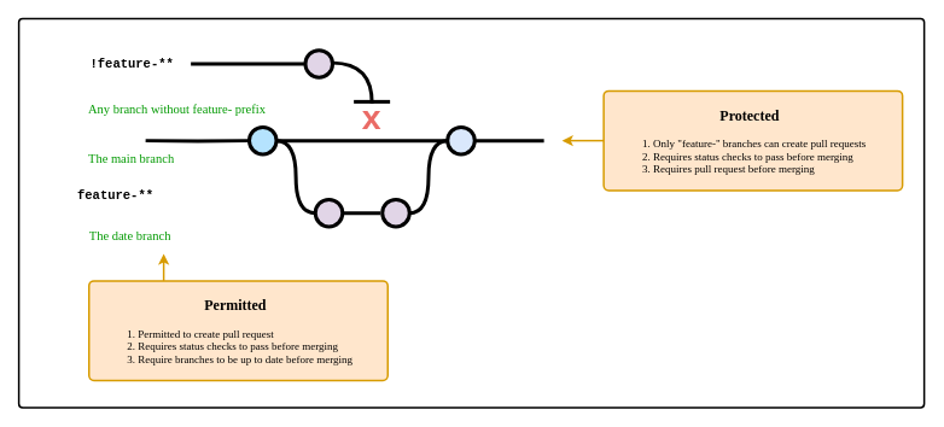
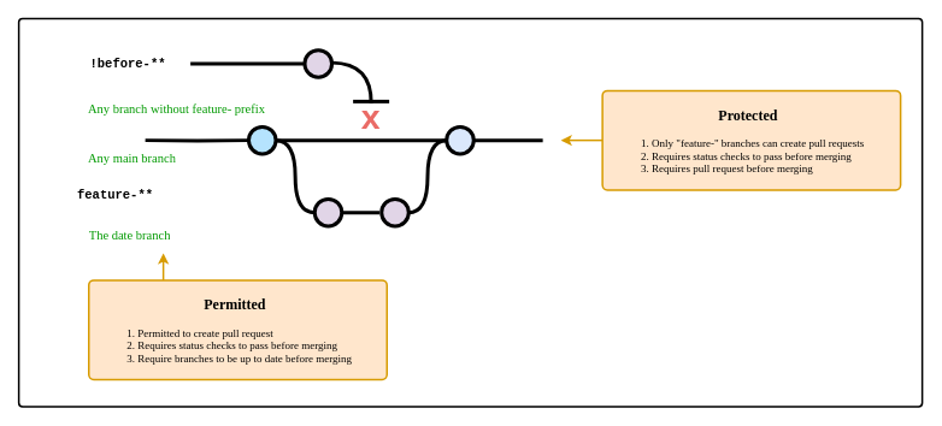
  <mxCell id="0" />
  <mxCell id="1" parent="0" />
  <mxCell id="2" value="" style="rounded=1;whiteSpace=wrap;html=1;strokeWidth=2;fontFamily=Tahoma;fontSize=38;fontColor=#EA6B66;arcSize=1;" parent="1" vertex="1"><mxGeometry x="20" y="20" width="1000" height="430" as="geometry" /></mxCell>
  <mxCell id="3" value="" style="edgeStyle=orthogonalEdgeStyle;rounded=0;html=1;jettySize=auto;orthogonalLoop=1;plain-blue;endArrow=none;endFill=0;strokeWidth=4;strokeColor=#000000;" parent="1" source="5" target="7" edge="1"><mxGeometry x="354.5" y="365" as="geometry" /></mxCell>
  <mxCell id="4" style="edgeStyle=orthogonalEdgeStyle;curved=1;rounded=0;html=1;exitX=1;exitY=0.5;exitPerimeter=0;entryX=0;entryY=0.5;entryPerimeter=0;endArrow=none;endFill=0;jettySize=auto;orthogonalLoop=1;strokeWidth=4;fontSize=15;" parent="1" source="5" target="10" edge="1"><mxGeometry relative="1" as="geometry" /></mxCell>
  <mxCell id="5" value="" style="verticalLabelPosition=bottom;verticalAlign=top;html=1;strokeWidth=4;shape=mxgraph.flowchart.on-page_reference;plain-blue;gradientColor=none;fillColor=#B5E3Fe;strokeColor=#000000;" parent="1" vertex="1"><mxGeometry x="274.5" y="140" width="30" height="30" as="geometry" /></mxCell>
  <mxCell id="6" value="" style="edgeStyle=orthogonalEdgeStyle;curved=1;rounded=0;orthogonalLoop=1;jettySize=auto;html=1;endArrow=none;endFill=0;strokeWidth=4;fontFamily=Courier New;fontSize=16;" parent="1" source="7" edge="1"><mxGeometry relative="1" as="geometry"><mxPoint x="600" y="155" as="targetPoint" /></mxGeometry></mxCell>
  <mxCell id="7" value="" style="verticalLabelPosition=bottom;verticalAlign=top;html=1;strokeWidth=4;shape=mxgraph.flowchart.on-page_reference;plain-blue;gradientColor=none;strokeColor=#000000;" parent="1" vertex="1"><mxGeometry x="493.5" y="140" width="30" height="30" as="geometry" /></mxCell>
  <mxCell id="8" value="" style="edgeStyle=orthogonalEdgeStyle;rounded=0;html=1;jettySize=auto;orthogonalLoop=1;strokeWidth=4;endArrow=none;endFill=0;" parent="1" target="5" edge="1"><mxGeometry x="254.5" y="365" as="geometry"><mxPoint x="160" y="155" as="sourcePoint" /></mxGeometry></mxCell>
  <mxCell id="9" style="edgeStyle=orthogonalEdgeStyle;curved=1;rounded=0;html=1;exitX=1;exitY=0.5;exitPerimeter=0;entryX=0;entryY=0.5;entryPerimeter=0;endArrow=none;endFill=0;jettySize=auto;orthogonalLoop=1;strokeWidth=4;fontSize=15;" parent="1" source="10" edge="1"><mxGeometry relative="1" as="geometry"><mxPoint x="419.5" y="235" as="targetPoint" /></mxGeometry></mxCell>
  <mxCell id="10" value="" style="verticalLabelPosition=bottom;verticalAlign=top;html=1;strokeWidth=4;shape=mxgraph.flowchart.on-page_reference;plain-purple;gradientColor=none;strokeColor=#000000;" parent="1" vertex="1"><mxGeometry x="347.5" y="220" width="30" height="30" as="geometry" /></mxCell>
  <mxCell id="11" style="edgeStyle=orthogonalEdgeStyle;curved=1;rounded=0;html=1;exitX=1;exitY=0.5;exitPerimeter=0;entryX=0;entryY=0.5;entryPerimeter=0;endArrow=none;endFill=0;jettySize=auto;orthogonalLoop=1;strokeWidth=4;fontSize=15;" parent="1" source="12" target="7" edge="1"><mxGeometry relative="1" as="geometry" /></mxCell>
  <mxCell id="12" value="" style="verticalLabelPosition=bottom;verticalAlign=top;html=1;strokeWidth=4;shape=mxgraph.flowchart.on-page_reference;plain-purple;gradientColor=none;strokeColor=#000000;" parent="1" vertex="1"><mxGeometry x="421.5" y="220" width="30" height="30" as="geometry" /></mxCell>
  <mxCell id="13" value="feature-**" style="text;html=1;strokeColor=none;fillColor=none;align=left;verticalAlign=middle;whiteSpace=wrap;overflow=hidden;fontSize=14;fontStyle=1;fontFamily=Courier New;" parent="1" vertex="1"><mxGeometry x="82.5" y="205" width="240" height="20" as="geometry" /></mxCell>
- <mxCell id="14" value="The main branch&lt;br&gt;" style="text;html=1;strokeColor=none;fillColor=none;align=left;verticalAlign=middle;whiteSpace=wrap;overflow=hidden;fontSize=14;fontStyle=0;fontColor=#009900;fontFamily=Tahoma;" parent="1" vertex="1"><mxGeometry x="95.25" y="165" width="132.25" height="20" as="geometry" /></mxCell>
+ <mxCell id="14" value="Any main branch&lt;br&gt;" style="text;html=1;strokeColor=none;fillColor=none;align=left;verticalAlign=middle;whiteSpace=wrap;overflow=hidden;fontSize=14;fontStyle=0;fontColor=#009900;fontFamily=Tahoma;" parent="1" vertex="1"><mxGeometry x="95.25" y="165" width="132.25" height="20" as="geometry" /></mxCell>
  <mxCell id="15" value="The date branch" style="text;html=1;strokeColor=none;fillColor=none;align=left;verticalAlign=middle;whiteSpace=wrap;overflow=hidden;fontSize=14;fontStyle=0;fontColor=#009900;fontFamily=Tahoma;" parent="1" vertex="1"><mxGeometry x="96.25" y="250" width="202.25" height="20" as="geometry" /></mxCell>
  <mxCell id="16" value="" style="endArrow=classic;html=1;rounded=0;strokeWidth=2;fillColor=#ffe6cc;strokeColor=#d79b00;exitX=0;exitY=0.5;exitDx=0;exitDy=0;" parent="1" source="17" edge="1"><mxGeometry width="50" height="50" relative="1" as="geometry"><mxPoint x="696" y="105" as="sourcePoint" /><mxPoint x="620" y="155" as="targetPoint" /></mxGeometry></mxCell>
  <mxCell id="17" value="&lt;h3 style=&quot;&quot;&gt;&lt;span style=&quot;font-size: 12px;&quot;&gt;&amp;nbsp; &amp;nbsp; &amp;nbsp; &lt;/span&gt;&lt;font style=&quot;font-size: 16px;&quot;&gt;Protected&lt;/font&gt;&lt;/h3&gt;&lt;div style=&quot;text-align: left; font-size: 12px;&quot;&gt;&lt;ol style=&quot;font-size: 12px;&quot;&gt;&lt;li style=&quot;font-size: 12px;&quot;&gt;&lt;span style=&quot;background-color: initial; font-size: 12px;&quot;&gt;Only &quot;feature-&quot; branches can create pull requests&lt;/span&gt;&lt;/li&gt;&lt;li style=&quot;font-size: 12px;&quot;&gt;&lt;span style=&quot;background-color: initial; font-size: 12px;&quot;&gt;Requires status checks to pass before merging&lt;/span&gt;&lt;/li&gt;&lt;li style=&quot;font-size: 12px;&quot;&gt;&lt;span style=&quot;background-color: initial; font-size: 12px;&quot;&gt;Requires pull request before merging&lt;/span&gt;&lt;/li&gt;&lt;/ol&gt;&lt;/div&gt;" style="rounded=1;whiteSpace=wrap;html=1;strokeWidth=2;fillColor=#ffe6cc;strokeColor=#d79b00;arcSize=5;fontSize=12;spacingLeft=-25;fontFamily=Tahoma;" parent="1" vertex="1"><mxGeometry x="666" y="100" width="330" height="110" as="geometry" /></mxCell>
- <mxCell id="18" value="!feature-**" style="text;html=1;strokeColor=none;fillColor=none;align=left;verticalAlign=middle;whiteSpace=wrap;overflow=hidden;fontSize=14;fontStyle=1;fontFamily=Courier New;" parent="1" vertex="1"><mxGeometry x="96.5" y="60" width="240" height="20" as="geometry" /></mxCell>
+ <mxCell id="18" value="!before-**" style="text;html=1;strokeColor=none;fillColor=none;align=left;verticalAlign=middle;whiteSpace=wrap;overflow=hidden;fontSize=14;fontStyle=1;fontFamily=Courier New;" parent="1" vertex="1"><mxGeometry x="96.5" y="60" width="240" height="20" as="geometry" /></mxCell>
  <mxCell id="19" value="Any branch without feature- prefix" style="text;html=1;strokeColor=none;fillColor=none;align=left;verticalAlign=middle;whiteSpace=wrap;overflow=hidden;fontSize=14;fontStyle=0;fontColor=#009900;fontFamily=Tahoma;" parent="1" vertex="1"><mxGeometry x="95.25" y="110" width="254.75" height="20" as="geometry" /></mxCell>
  <mxCell id="20" value="" style="edgeStyle=orthogonalEdgeStyle;rounded=0;html=1;jettySize=auto;orthogonalLoop=1;strokeWidth=4;endArrow=none;endFill=0;entryX=1;entryY=0.5;entryDx=0;entryDy=0;" parent="1" target="18" edge="1"><mxGeometry x="253.5" y="279.5" as="geometry"><mxPoint x="220" y="70" as="sourcePoint" /><mxPoint x="274" y="69.5" as="targetPoint" /><Array as="points"><mxPoint x="210" y="70" /><mxPoint x="210" y="70" /></Array></mxGeometry></mxCell>
  <mxCell id="21" value="" style="verticalLabelPosition=bottom;verticalAlign=top;html=1;strokeWidth=4;shape=mxgraph.flowchart.on-page_reference;plain-purple;gradientColor=none;strokeColor=#000000;" parent="1" vertex="1"><mxGeometry x="336.5" y="55" width="30" height="30" as="geometry" /></mxCell>
  <mxCell id="22" style="edgeStyle=orthogonalEdgeStyle;curved=1;rounded=0;html=1;exitX=1;exitY=0.5;exitPerimeter=0;endArrow=none;endFill=0;jettySize=auto;orthogonalLoop=1;strokeWidth=4;fontSize=15;" parent="1" edge="1"><mxGeometry relative="1" as="geometry"><mxPoint x="366.5" y="69" as="sourcePoint" /><mxPoint x="410" y="114" as="targetPoint" /></mxGeometry></mxCell>
  <mxCell id="23" value="" style="endArrow=none;html=1;rounded=0;strokeWidth=4;fontSize=16;" parent="1" edge="1"><mxGeometry width="50" height="50" relative="1" as="geometry"><mxPoint x="390" y="112" as="sourcePoint" /><mxPoint x="430" y="112" as="targetPoint" /></mxGeometry></mxCell>
  <mxCell id="24" value="&lt;b style=&quot;font-size: 38px;&quot;&gt;&lt;font color=&quot;#ea6b66&quot; style=&quot;font-size: 38px;&quot;&gt;x&lt;/font&gt;&lt;/b&gt;" style="text;html=1;strokeColor=none;fillColor=none;align=center;verticalAlign=middle;whiteSpace=wrap;rounded=0;fontSize=38;" parent="1" vertex="1"><mxGeometry x="379.5" y="115" width="60" height="30" as="geometry" /></mxCell>
  <mxCell id="25" value="&lt;h3 style=&quot;&quot;&gt;&lt;span style=&quot;font-size: 12px;&quot;&gt;&amp;nbsp; &amp;nbsp; &amp;nbsp; &lt;/span&gt;&lt;font style=&quot;font-size: 16px;&quot;&gt;Permitted&lt;/font&gt;&lt;/h3&gt;&lt;div style=&quot;text-align: left; font-size: 12px;&quot;&gt;&lt;ol style=&quot;font-size: 12px;&quot;&gt;&lt;li style=&quot;font-size: 12px;&quot;&gt;Permitted to create pull request&lt;/li&gt;&lt;li style=&quot;font-size: 12px;&quot;&gt;&lt;span style=&quot;background-color: initial; font-size: 12px;&quot;&gt;Requires status checks to pass before merging&lt;/span&gt;&lt;/li&gt;&lt;li style=&quot;font-size: 12px;&quot;&gt;&lt;span style=&quot;background-color: initial;&quot;&gt;Require branches to be up to date before merging&lt;/span&gt;&lt;br&gt;&lt;/li&gt;&lt;/ol&gt;&lt;/div&gt;" style="rounded=1;whiteSpace=wrap;html=1;strokeWidth=2;fillColor=#ffe6cc;strokeColor=#d79b00;arcSize=5;fontSize=12;spacingLeft=-25;fontFamily=Tahoma;" parent="1" vertex="1"><mxGeometry x="97.5" y="310" width="330" height="110" as="geometry" /></mxCell>
  <mxCell id="26" value="" style="endArrow=classic;html=1;rounded=0;strokeWidth=2;fillColor=#ffe6cc;strokeColor=#d79b00;exitX=0.25;exitY=0;exitDx=0;exitDy=0;" parent="1" source="25" edge="1"><mxGeometry width="50" height="50" relative="1" as="geometry"><mxPoint x="676" y="165" as="sourcePoint" /><mxPoint x="180" y="280" as="targetPoint" /></mxGeometry></mxCell>
